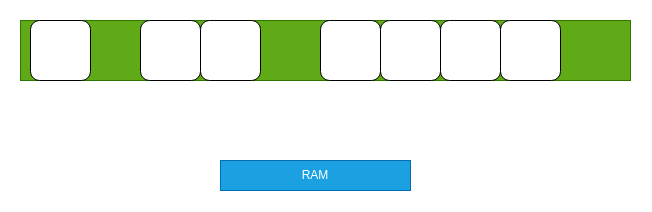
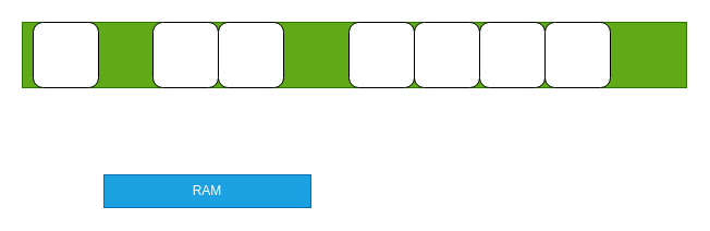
  <mxCell id="0" />
  <mxCell id="1" parent="0" />
  <mxCell id="2" value="" style="rounded=0;whiteSpace=wrap;html=1;fillColor=#60a917;fontColor=#ffffff;strokeColor=#2D7600;" vertex="1" parent="1"><mxGeometry x="20" y="20" width="610" height="60" as="geometry" /></mxCell>
- <mxCell id="3" value="RAM" style="text;html=1;align=center;verticalAlign=middle;whiteSpace=wrap;rounded=0;fillColor=#1ba1e2;fontColor=#ffffff;strokeColor=#006EAF;" vertex="1" parent="1"><mxGeometry x="220" y="160" width="190" height="30" as="geometry" /></mxCell>
+ <mxCell id="3" value="RAM" style="text;html=1;align=center;verticalAlign=middle;whiteSpace=wrap;rounded=0;fillColor=#1ba1e2;fontColor=#ffffff;strokeColor=#006EAF;" vertex="1" parent="1"><mxGeometry x="95" y="160" width="190" height="30" as="geometry" /></mxCell>
  <mxCell id="4" value="" style="rounded=1;whiteSpace=wrap;html=1;" vertex="1" parent="1"><mxGeometry x="30" y="20" width="60" height="60" as="geometry" /></mxCell>
  <mxCell id="5" value="" style="rounded=1;whiteSpace=wrap;html=1;" vertex="1" parent="1"><mxGeometry x="140" y="20" width="60" height="60" as="geometry" /></mxCell>
  <mxCell id="6" value="" style="rounded=1;whiteSpace=wrap;html=1;" vertex="1" parent="1"><mxGeometry x="200" y="20" width="60" height="60" as="geometry" /></mxCell>
  <mxCell id="7" value="" style="rounded=1;whiteSpace=wrap;html=1;" vertex="1" parent="1"><mxGeometry x="380" y="20" width="60" height="60" as="geometry" /></mxCell>
  <mxCell id="8" value="" style="rounded=1;whiteSpace=wrap;html=1;" vertex="1" parent="1"><mxGeometry x="320" y="20" width="60" height="60" as="geometry" /></mxCell>
  <mxCell id="9" value="" style="rounded=1;whiteSpace=wrap;html=1;" vertex="1" parent="1"><mxGeometry x="440" y="20" width="60" height="60" as="geometry" /></mxCell>
  <mxCell id="10" value="" style="rounded=1;whiteSpace=wrap;html=1;" vertex="1" parent="1"><mxGeometry x="500" y="20" width="60" height="60" as="geometry" /></mxCell>
